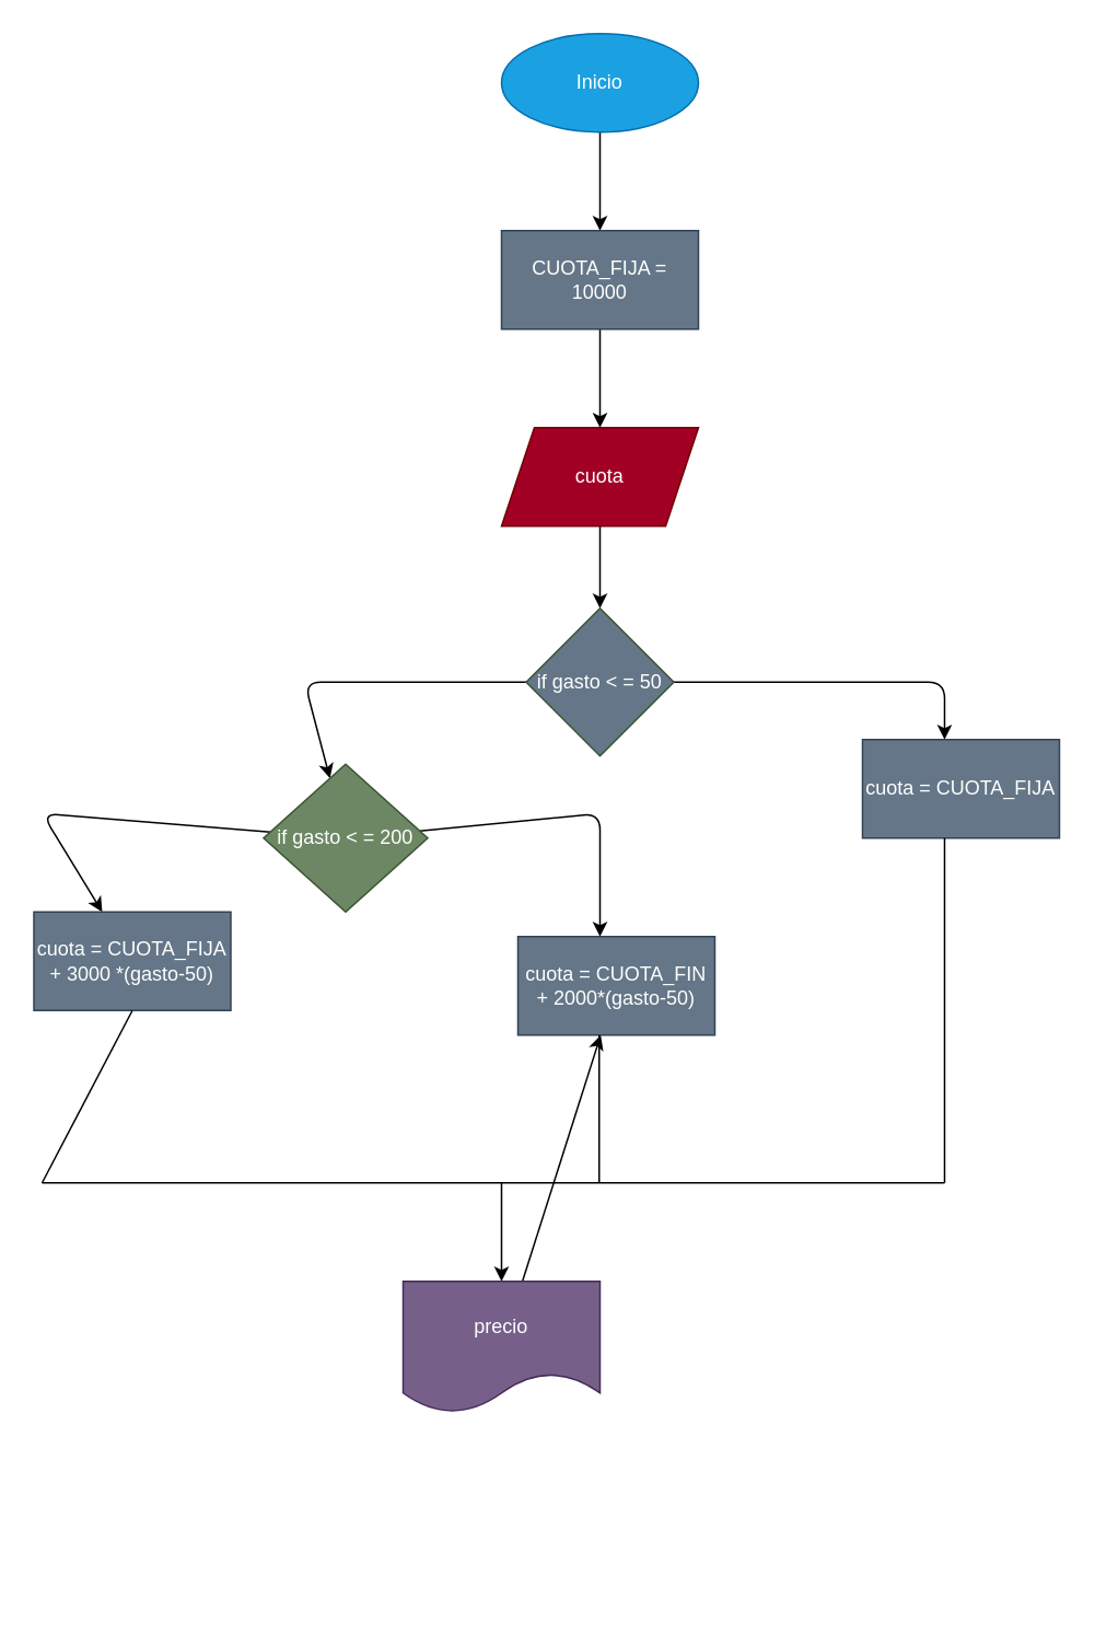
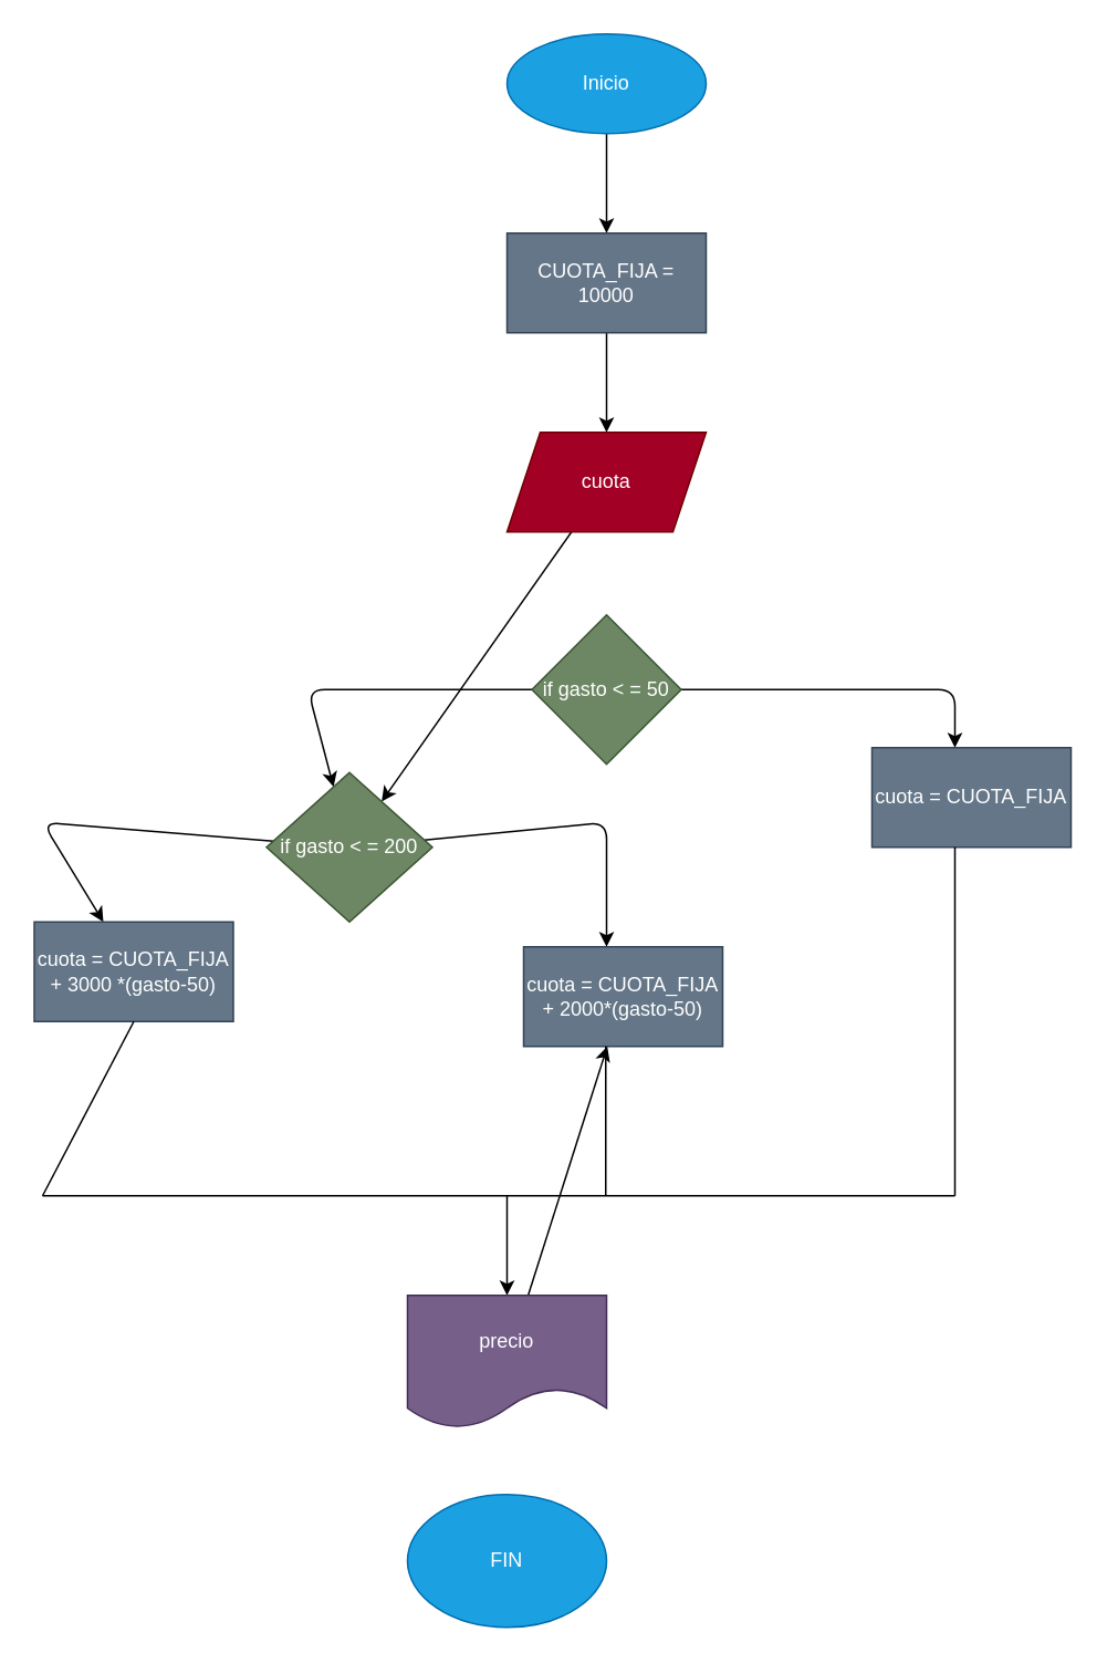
  <mxCell id="0" />
  <mxCell id="1" parent="0" />
  <mxCell id="2" value="" style="edgeStyle=none;html=1;" edge="1" parent="1" source="3" target="5"><mxGeometry relative="1" as="geometry" /></mxCell>
  <mxCell id="3" value="Inicio" style="ellipse;whiteSpace=wrap;html=1;fillColor=#1ba1e2;fontColor=#ffffff;strokeColor=#006EAF;" vertex="1" parent="1"><mxGeometry x="305" y="20" width="120" height="60" as="geometry" /></mxCell>
  <mxCell id="4" value="" style="edgeStyle=none;html=1;" edge="1" parent="1" source="5" target="7"><mxGeometry relative="1" as="geometry" /></mxCell>
  <mxCell id="5" value="CUOTA_FIJA = 10000" style="whiteSpace=wrap;html=1;fillColor=#647687;fontColor=#ffffff;strokeColor=#314354;" vertex="1" parent="1"><mxGeometry x="305" y="140" width="120" height="60" as="geometry" /></mxCell>
- <mxCell id="6" value="" style="edgeStyle=none;html=1;" edge="1" parent="1" source="7" target="10"><mxGeometry relative="1" as="geometry" /></mxCell>
+ <mxCell id="6" value="" style="edgeStyle=none;html=1;" edge="1" parent="1" source="7" target="14"><mxGeometry relative="1" as="geometry" /></mxCell>
  <mxCell id="7" value="cuota" style="shape=parallelogram;perimeter=parallelogramPerimeter;whiteSpace=wrap;html=1;fixedSize=1;fillColor=#a20025;fontColor=#ffffff;strokeColor=#6F0000;" vertex="1" parent="1"><mxGeometry x="305" y="260" width="120" height="60" as="geometry" /></mxCell>
  <mxCell id="8" value="" style="edgeStyle=none;html=1;" edge="1" parent="1" source="10"><mxGeometry relative="1" as="geometry"><mxPoint x="575" y="450" as="targetPoint" /><Array as="points"><mxPoint x="575" y="415" /></Array></mxGeometry></mxCell>
  <mxCell id="9" value="" style="edgeStyle=none;html=1;" edge="1" parent="1" source="10" target="14"><mxGeometry relative="1" as="geometry"><mxPoint x="185" y="440" as="targetPoint" /><Array as="points"><mxPoint x="185" y="415" /></Array></mxGeometry></mxCell>
- <mxCell id="10" value="if gasto &amp;lt; = 50" style="rhombus;whiteSpace=wrap;html=1;fillColor=#647687;fontColor=#ffffff;strokeColor=#3A5431;" vertex="1" parent="1"><mxGeometry x="320" y="370" width="90" height="90" as="geometry" /></mxCell>
+ <mxCell id="10" value="if gasto &amp;lt; = 50" style="rhombus;whiteSpace=wrap;html=1;fillColor=#6d8764;fontColor=#ffffff;strokeColor=#3A5431;" vertex="1" parent="1"><mxGeometry x="320" y="370" width="90" height="90" as="geometry" /></mxCell>
  <mxCell id="11" value="cuota = CUOTA_FIJA" style="whiteSpace=wrap;html=1;fillColor=#647687;fontColor=#ffffff;strokeColor=#314354;" vertex="1" parent="1"><mxGeometry x="525" y="450" width="120" height="60" as="geometry" /></mxCell>
  <mxCell id="12" value="" style="edgeStyle=none;html=1;" edge="1" parent="1" source="14"><mxGeometry relative="1" as="geometry"><mxPoint x="365" y="570" as="targetPoint" /><Array as="points"><mxPoint x="365" y="495" /><mxPoint x="365" y="560" /></Array></mxGeometry></mxCell>
  <mxCell id="13" value="" style="edgeStyle=none;html=1;" edge="1" parent="1" source="14" target="16"><mxGeometry relative="1" as="geometry"><Array as="points"><mxPoint x="25" y="495" /></Array></mxGeometry></mxCell>
  <mxCell id="14" value="if gasto &amp;lt; = 200" style="rhombus;whiteSpace=wrap;html=1;fillColor=#6d8764;fontColor=#ffffff;strokeColor=#3A5431;" vertex="1" parent="1"><mxGeometry x="160" y="465" width="100" height="90" as="geometry" /></mxCell>
- <mxCell id="15" value="cuota = CUOTA_FIN + 2000*(gasto-50)" style="whiteSpace=wrap;html=1;fillColor=#647687;fontColor=#ffffff;strokeColor=#314354;" vertex="1" parent="1"><mxGeometry x="315" y="570" width="120" height="60" as="geometry" /></mxCell>
+ <mxCell id="15" value="cuota = CUOTA_FIJA + 2000*(gasto-50)" style="whiteSpace=wrap;html=1;fillColor=#647687;fontColor=#ffffff;strokeColor=#314354;" vertex="1" parent="1"><mxGeometry x="315" y="570" width="120" height="60" as="geometry" /></mxCell>
  <mxCell id="16" value="cuota = CUOTA_FIJA + 3000 *(gasto-50)" style="whiteSpace=wrap;html=1;fillColor=#647687;fontColor=#ffffff;strokeColor=#314354;" vertex="1" parent="1"><mxGeometry x="20" y="555" width="120" height="60" as="geometry" /></mxCell>
  <mxCell id="17" value="" style="endArrow=none;html=1;entryX=0.5;entryY=1;entryDx=0;entryDy=0;" edge="1" parent="1" target="16"><mxGeometry width="50" height="50" relative="1" as="geometry"><mxPoint x="25" y="720" as="sourcePoint" /><mxPoint x="55" y="670" as="targetPoint" /></mxGeometry></mxCell>
  <mxCell id="18" value="" style="endArrow=none;html=1;entryX=0.5;entryY=1;entryDx=0;entryDy=0;" edge="1" parent="1"><mxGeometry width="50" height="50" relative="1" as="geometry"><mxPoint x="364.5" y="720" as="sourcePoint" /><mxPoint x="364.5" y="630" as="targetPoint" /></mxGeometry></mxCell>
  <mxCell id="19" value="" style="endArrow=none;html=1;entryX=0.5;entryY=1;entryDx=0;entryDy=0;" edge="1" parent="1"><mxGeometry width="50" height="50" relative="1" as="geometry"><mxPoint x="575" y="720" as="sourcePoint" /><mxPoint x="575" y="510" as="targetPoint" /></mxGeometry></mxCell>
  <mxCell id="20" value="" style="endArrow=none;html=1;" edge="1" parent="1"><mxGeometry width="50" height="50" relative="1" as="geometry"><mxPoint x="25" y="720" as="sourcePoint" /><mxPoint x="575" y="720" as="targetPoint" /></mxGeometry></mxCell>
  <mxCell id="21" value="" style="endArrow=classic;html=1;" edge="1" parent="1"><mxGeometry width="50" height="50" relative="1" as="geometry"><mxPoint x="305" y="720" as="sourcePoint" /><mxPoint x="305" y="780" as="targetPoint" /></mxGeometry></mxCell>
+ <mxCell id="22" value="FIN" style="ellipse;whiteSpace=wrap;html=1;fillColor=#1ba1e2;fontColor=#ffffff;strokeColor=#006EAF;" vertex="1" parent="1"><mxGeometry x="245" y="900" width="120" height="80" as="geometry" /></mxCell>
  <mxCell id="23" value="" style="edgeStyle=none;html=1;" edge="1" parent="1" source="24" target="15"><mxGeometry relative="1" as="geometry" /></mxCell>
  <mxCell id="24" value="precio" style="shape=document;whiteSpace=wrap;html=1;boundedLbl=1;fillColor=#76608a;fontColor=#ffffff;strokeColor=#432D57;" vertex="1" parent="1"><mxGeometry x="245" y="780" width="120" height="80" as="geometry" /></mxCell>
